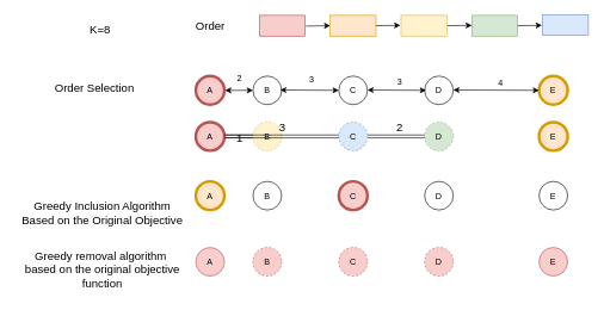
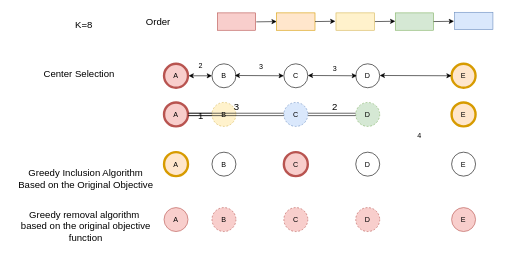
  <mxCell id="0" />
  <mxCell id="1" parent="0" />
  <mxCell id="2" value="A" style="ellipse;whiteSpace=wrap;html=1;aspect=fixed;fillColor=#f8cecc;strokeColor=#b85450;strokeWidth=4;" vertex="1" parent="1"><mxGeometry x="273" y="106" width="40" height="40" as="geometry" /></mxCell>
  <mxCell id="3" value="E" style="ellipse;whiteSpace=wrap;html=1;aspect=fixed;fillColor=#ffe6cc;strokeColor=#d79b00;strokeWidth=4;" vertex="1" parent="1"><mxGeometry x="753" y="106" width="40" height="40" as="geometry" /></mxCell>
  <mxCell id="4" value="D" style="ellipse;whiteSpace=wrap;html=1;aspect=fixed;" vertex="1" parent="1"><mxGeometry x="593" y="106" width="40" height="40" as="geometry" /></mxCell>
  <mxCell id="5" value="C" style="ellipse;whiteSpace=wrap;html=1;aspect=fixed;" vertex="1" parent="1"><mxGeometry x="473" y="106" width="40" height="40" as="geometry" /></mxCell>
  <mxCell id="6" value="B" style="ellipse;whiteSpace=wrap;html=1;aspect=fixed;" vertex="1" parent="1"><mxGeometry x="353" y="106" width="40" height="40" as="geometry" /></mxCell>
- <mxCell id="7" value="Order Selection" style="text;html=1;align=center;verticalAlign=middle;resizable=0;points=[];autosize=1;strokeColor=none;fillColor=none;fontSize=16;" vertex="1" parent="1"><mxGeometry x="62.5" y="106" width="136" height="31" as="geometry" /></mxCell>
+ <mxCell id="7" value="Center Selection" style="text;html=1;align=center;verticalAlign=middle;resizable=0;points=[];autosize=1;strokeColor=none;fillColor=none;fontSize=16;" vertex="1" parent="1"><mxGeometry x="62.5" y="106" width="136" height="31" as="geometry" /></mxCell>
  <mxCell id="8" value="" style="endArrow=classic;startArrow=classic;html=1;entryX=0;entryY=0.5;entryDx=0;entryDy=0;" edge="1" parent="1" target="6"><mxGeometry width="50" height="50" relative="1" as="geometry"><mxPoint x="314" y="126" as="sourcePoint" /><mxPoint x="364" y="78" as="targetPoint" /></mxGeometry></mxCell>
  <mxCell id="9" value="" style="endArrow=classic;startArrow=classic;html=1;entryX=0;entryY=0.5;entryDx=0;entryDy=0;" edge="1" parent="1" target="5"><mxGeometry width="50" height="50" relative="1" as="geometry"><mxPoint x="391" y="125.5" as="sourcePoint" /><mxPoint x="430" y="125.5" as="targetPoint" /></mxGeometry></mxCell>
  <mxCell id="10" value="" style="endArrow=classic;startArrow=classic;html=1;entryX=0;entryY=0.5;entryDx=0;entryDy=0;" edge="1" parent="1"><mxGeometry width="50" height="50" relative="1" as="geometry"><mxPoint x="513" y="125.5" as="sourcePoint" /><mxPoint x="595" y="126" as="targetPoint" /></mxGeometry></mxCell>
  <mxCell id="11" value="" style="endArrow=classic;startArrow=classic;html=1;entryX=0;entryY=0.5;entryDx=0;entryDy=0;" edge="1" parent="1" target="3"><mxGeometry width="50" height="50" relative="1" as="geometry"><mxPoint x="633" y="125.5" as="sourcePoint" /><mxPoint x="715" y="126" as="targetPoint" /></mxGeometry></mxCell>
  <mxCell id="12" value="2" style="text;html=1;align=center;verticalAlign=middle;resizable=0;points=[];autosize=1;strokeColor=none;fillColor=none;" vertex="1" parent="1"><mxGeometry x="321" y="97" width="25" height="26" as="geometry" /></mxCell>
  <mxCell id="13" value="3" style="text;html=1;align=center;verticalAlign=middle;resizable=0;points=[];autosize=1;strokeColor=none;fillColor=none;" vertex="1" parent="1"><mxGeometry x="422" y="99" width="25" height="26" as="geometry" /></mxCell>
  <mxCell id="14" value="3" style="text;html=1;align=center;verticalAlign=middle;resizable=0;points=[];autosize=1;strokeColor=none;fillColor=none;" vertex="1" parent="1"><mxGeometry x="545" y="101" width="25" height="26" as="geometry" /></mxCell>
- <mxCell id="15" value="4" style="text;html=1;align=center;verticalAlign=middle;resizable=0;points=[];autosize=1;strokeColor=none;fillColor=none;" vertex="1" parent="1"><mxGeometry x="686" y="104" width="25" height="26" as="geometry" /></mxCell>
+ <mxCell id="15" value="4" style="text;html=1;align=center;verticalAlign=middle;resizable=0;points=[];autosize=1;strokeColor=none;fillColor=none;" vertex="1" parent="1"><mxGeometry x="686" y="214" width="25" height="26" as="geometry" /></mxCell>
  <mxCell id="16" value="A" style="ellipse;whiteSpace=wrap;html=1;aspect=fixed;fillColor=#ffe6cc;strokeColor=#d79b00;strokeWidth=4;" vertex="1" parent="1"><mxGeometry x="273" y="253.5" width="40" height="40" as="geometry" /></mxCell>
  <mxCell id="17" value="E" style="ellipse;whiteSpace=wrap;html=1;aspect=fixed;strokeWidth=1;" vertex="1" parent="1"><mxGeometry x="753" y="253.5" width="40" height="40" as="geometry" /></mxCell>
  <mxCell id="18" value="D" style="ellipse;whiteSpace=wrap;html=1;aspect=fixed;strokeWidth=1;" vertex="1" parent="1"><mxGeometry x="593" y="253.5" width="40" height="40" as="geometry" /></mxCell>
  <mxCell id="19" value="C" style="ellipse;whiteSpace=wrap;html=1;aspect=fixed;strokeWidth=4;fillColor=#f8cecc;strokeColor=#b85450;" vertex="1" parent="1"><mxGeometry x="473" y="253.5" width="40" height="40" as="geometry" /></mxCell>
  <mxCell id="20" value="B" style="ellipse;whiteSpace=wrap;html=1;aspect=fixed;strokeWidth=1;" vertex="1" parent="1"><mxGeometry x="353" y="253.5" width="40" height="40" as="geometry" /></mxCell>
  <mxCell id="21" value="A" style="ellipse;whiteSpace=wrap;html=1;aspect=fixed;fillColor=#f8cecc;strokeColor=#b85450;" vertex="1" parent="1"><mxGeometry x="273" y="346" width="40" height="40" as="geometry" /></mxCell>
  <mxCell id="22" value="E" style="ellipse;whiteSpace=wrap;html=1;aspect=fixed;fillColor=#f8cecc;strokeColor=#b85450;" vertex="1" parent="1"><mxGeometry x="753" y="346" width="40" height="40" as="geometry" /></mxCell>
  <mxCell id="23" value="D" style="ellipse;whiteSpace=wrap;html=1;aspect=fixed;fillColor=#f8cecc;strokeColor=#b85450;dashed=1;" vertex="1" parent="1"><mxGeometry x="593" y="346" width="40" height="40" as="geometry" /></mxCell>
  <mxCell id="24" value="C" style="ellipse;whiteSpace=wrap;html=1;aspect=fixed;fillColor=#f8cecc;strokeColor=#b85450;dashed=1;" vertex="1" parent="1"><mxGeometry x="473" y="346" width="40" height="40" as="geometry" /></mxCell>
  <mxCell id="25" value="B" style="ellipse;whiteSpace=wrap;html=1;aspect=fixed;fillColor=#f8cecc;strokeColor=#b85450;dashed=1;" vertex="1" parent="1"><mxGeometry x="353" y="346" width="40" height="40" as="geometry" /></mxCell>
  <mxCell id="26" value="Greedy Inclusion Algorithm &lt;br&gt;Based on the Original Objective" style="text;html=1;align=center;verticalAlign=middle;resizable=0;points=[];autosize=1;strokeColor=none;fillColor=none;fontSize=16;" vertex="1" parent="1"><mxGeometry x="20.5" y="272" width="243" height="50" as="geometry" /></mxCell>
  <mxCell id="27" style="edgeStyle=none;shape=link;html=1;exitX=1;exitY=0.5;exitDx=0;exitDy=0;fontSize=16;" edge="1" parent="1" source="28" target="33"><mxGeometry relative="1" as="geometry" /></mxCell>
  <mxCell id="28" value="A" style="ellipse;whiteSpace=wrap;html=1;aspect=fixed;labelBackgroundColor=none;fillColor=#f8cecc;strokeColor=#b85450;strokeWidth=4;" vertex="1" parent="1"><mxGeometry x="273" y="170.5" width="40" height="40" as="geometry" /></mxCell>
  <mxCell id="29" value="E" style="ellipse;whiteSpace=wrap;html=1;aspect=fixed;fillColor=#ffe6cc;strokeColor=#d79b00;strokeWidth=4;" vertex="1" parent="1"><mxGeometry x="753" y="170.5" width="40" height="40" as="geometry" /></mxCell>
  <mxCell id="30" value="D" style="ellipse;whiteSpace=wrap;html=1;aspect=fixed;fillColor=#d5e8d4;strokeColor=#82b366;dashed=1;" vertex="1" parent="1"><mxGeometry x="593" y="170.5" width="40" height="40" as="geometry" /></mxCell>
  <mxCell id="31" style="edgeStyle=none;shape=link;html=1;exitX=1;exitY=0.5;exitDx=0;exitDy=0;entryX=0;entryY=0.5;entryDx=0;entryDy=0;fontSize=16;" edge="1" parent="1" source="32" target="30"><mxGeometry relative="1" as="geometry" /></mxCell>
  <mxCell id="32" value="C" style="ellipse;whiteSpace=wrap;html=1;aspect=fixed;fillColor=#dae8fc;strokeColor=#6c8ebf;dashed=1;" vertex="1" parent="1"><mxGeometry x="473" y="170.5" width="40" height="40" as="geometry" /></mxCell>
  <mxCell id="33" value="B" style="ellipse;whiteSpace=wrap;html=1;aspect=fixed;fillColor=#fff2cc;strokeColor=#d6b656;dashed=1;" vertex="1" parent="1"><mxGeometry x="353" y="170.5" width="40" height="40" as="geometry" /></mxCell>
  <mxCell id="34" value="" style="whiteSpace=wrap;html=1;labelBackgroundColor=none;fontSize=16;fillColor=#f8cecc;strokeColor=#b85450;" vertex="1" parent="1"><mxGeometry x="362" y="21" width="64" height="29" as="geometry" /></mxCell>
  <mxCell id="35" value="" style="whiteSpace=wrap;html=1;labelBackgroundColor=none;fontSize=16;fillColor=#ffe6cc;strokeColor=#d79b00;" vertex="1" parent="1"><mxGeometry x="461" y="21" width="64" height="29" as="geometry" /></mxCell>
  <mxCell id="36" value="" style="whiteSpace=wrap;html=1;labelBackgroundColor=none;fontSize=16;fillColor=#fff2cc;strokeColor=#d6b656;" vertex="1" parent="1"><mxGeometry x="560" y="21" width="64" height="29" as="geometry" /></mxCell>
  <mxCell id="37" value="" style="whiteSpace=wrap;html=1;labelBackgroundColor=none;fontSize=16;fillColor=#d5e8d4;strokeColor=#82b366;" vertex="1" parent="1"><mxGeometry x="659" y="21" width="64" height="29" as="geometry" /></mxCell>
  <mxCell id="38" value="" style="whiteSpace=wrap;html=1;labelBackgroundColor=none;fontSize=16;fillColor=#dae8fc;strokeColor=#6c8ebf;" vertex="1" parent="1"><mxGeometry x="758" y="20" width="64" height="29" as="geometry" /></mxCell>
- <mxCell id="39" value="Order" style="text;html=1;align=center;verticalAlign=middle;resizable=0;points=[];autosize=1;strokeColor=none;fillColor=none;fontSize=16;" vertex="1" parent="1"><mxGeometry x="263.5" y="20" width="59" height="31" as="geometry" /></mxCell>
+ <mxCell id="39" value="Order" style="text;html=1;align=center;verticalAlign=middle;resizable=0;points=[];autosize=1;strokeColor=none;fillColor=none;fontSize=16;" vertex="1" parent="1"><mxGeometry x="233.5" y="20" width="59" height="31" as="geometry" /></mxCell>
  <mxCell id="40" value="" style="endArrow=classic;html=1;fontSize=16;entryX=0;entryY=0.5;entryDx=0;entryDy=0;" edge="1" parent="1" target="35"><mxGeometry width="50" height="50" relative="1" as="geometry"><mxPoint x="427" y="36" as="sourcePoint" /><mxPoint x="477" y="-13" as="targetPoint" /></mxGeometry></mxCell>
  <mxCell id="41" value="" style="endArrow=classic;html=1;fontSize=16;entryX=0;entryY=0.5;entryDx=0;entryDy=0;" edge="1" parent="1"><mxGeometry width="50" height="50" relative="1" as="geometry"><mxPoint x="525" y="35.5" as="sourcePoint" /><mxPoint x="559" y="35" as="targetPoint" /></mxGeometry></mxCell>
  <mxCell id="42" value="" style="endArrow=classic;html=1;fontSize=16;entryX=0;entryY=0.5;entryDx=0;entryDy=0;" edge="1" parent="1"><mxGeometry width="50" height="50" relative="1" as="geometry"><mxPoint x="625" y="35.5" as="sourcePoint" /><mxPoint x="659" y="35" as="targetPoint" /></mxGeometry></mxCell>
  <mxCell id="43" value="" style="endArrow=classic;html=1;fontSize=16;entryX=0;entryY=0.5;entryDx=0;entryDy=0;" edge="1" parent="1"><mxGeometry width="50" height="50" relative="1" as="geometry"><mxPoint x="723" y="35.5" as="sourcePoint" /><mxPoint x="757" y="35" as="targetPoint" /></mxGeometry></mxCell>
  <mxCell id="44" value="K=8" style="text;html=1;align=center;verticalAlign=middle;resizable=0;points=[];autosize=1;strokeColor=none;fillColor=none;fontSize=16;" vertex="1" parent="1"><mxGeometry x="115" y="24" width="47" height="31" as="geometry" /></mxCell>
  <mxCell id="45" value="1" style="text;html=1;align=center;verticalAlign=middle;resizable=0;points=[];autosize=1;strokeColor=none;fillColor=none;fontSize=16;" vertex="1" parent="1"><mxGeometry x="320" y="177" width="27" height="31" as="geometry" /></mxCell>
  <mxCell id="46" value="2" style="text;html=1;align=center;verticalAlign=middle;resizable=0;points=[];autosize=1;strokeColor=none;fillColor=none;fontSize=16;" vertex="1" parent="1"><mxGeometry x="544" y="162" width="27" height="31" as="geometry" /></mxCell>
  <mxCell id="47" style="edgeStyle=none;shape=link;html=1;exitX=1;exitY=0.5;exitDx=0;exitDy=0;fontSize=16;" edge="1" parent="1" source="28" target="32"><mxGeometry relative="1" as="geometry" /></mxCell>
  <mxCell id="48" value="3" style="text;html=1;align=center;verticalAlign=middle;resizable=0;points=[];autosize=1;strokeColor=none;fillColor=none;fontSize=16;" vertex="1" parent="1"><mxGeometry x="380.5" y="162" width="27" height="31" as="geometry" /></mxCell>
  <mxCell id="49" value="&lt;div&gt;Greedy removal algorithm&amp;nbsp;&lt;/div&gt;&lt;div&gt;based on the original objective&lt;/div&gt;&lt;div&gt;function&lt;/div&gt;" style="text;html=1;align=center;verticalAlign=middle;resizable=0;points=[];autosize=1;strokeColor=none;fillColor=none;fontSize=16;" vertex="1" parent="1"><mxGeometry x="25" y="342" width="234" height="70" as="geometry" /></mxCell>
